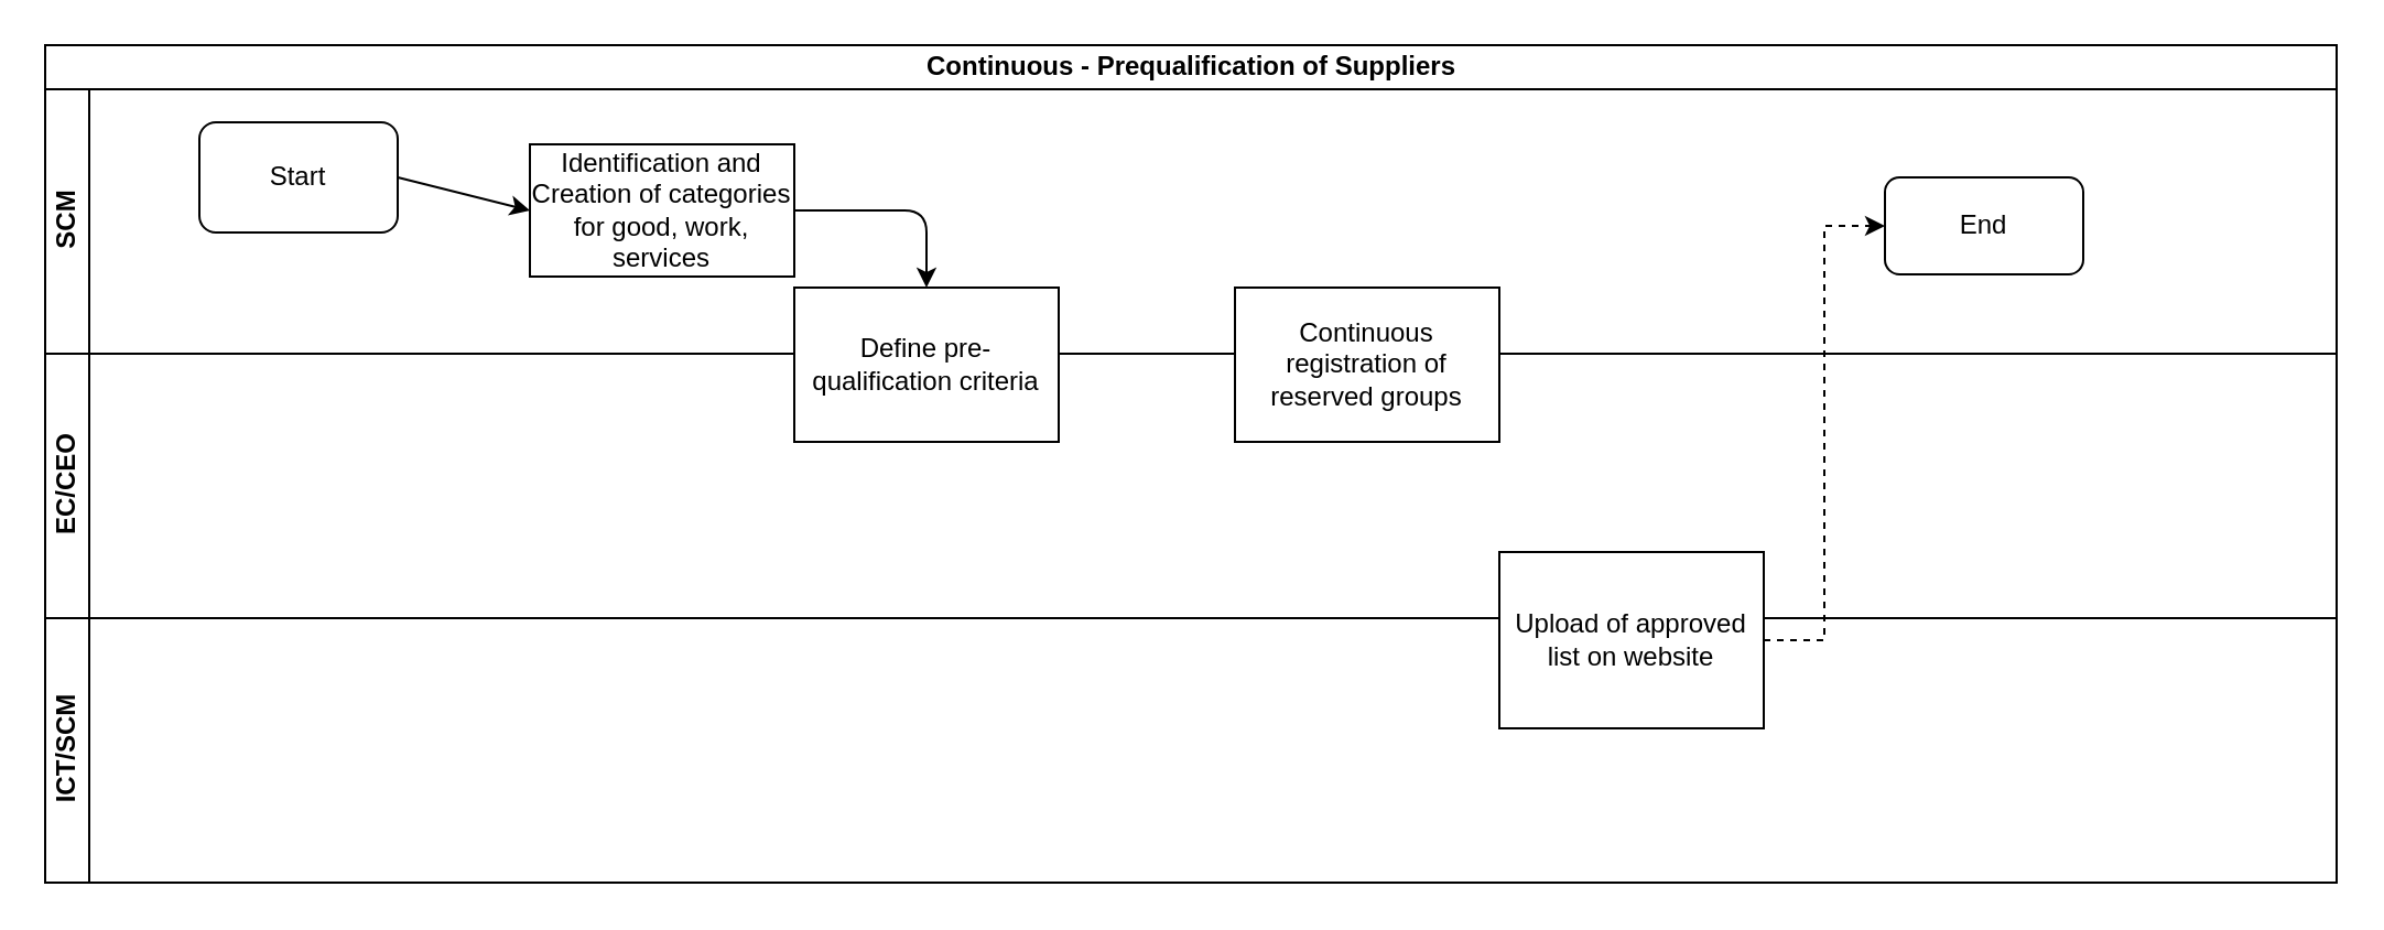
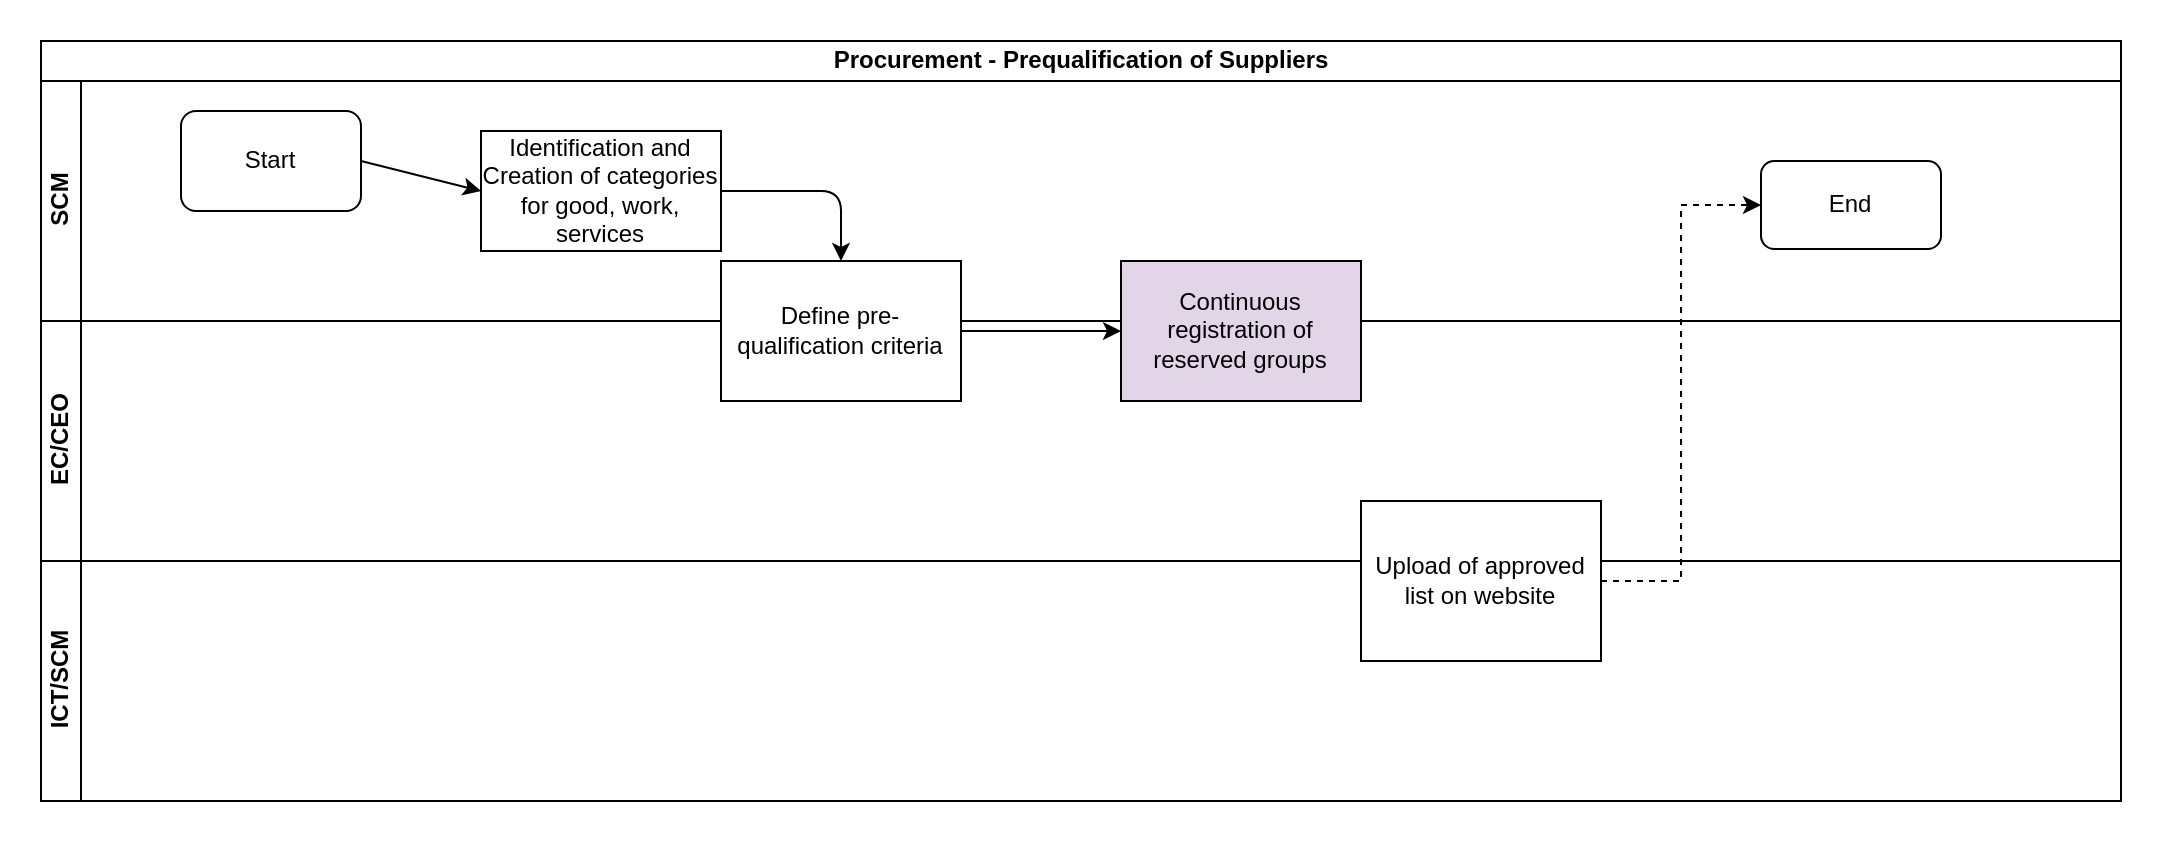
  <mxCell id="0" />
  <mxCell id="1" parent="0" />
- <mxCell id="2" value="Continuous - Prequalification of Suppliers" style="swimlane;html=1;childLayout=stackLayout;resizeParent=1;resizeParentMax=0;horizontal=1;startSize=20;horizontalStack=0;" vertex="1" parent="1"><mxGeometry x="20" y="20" width="1040" height="380" as="geometry"><mxRectangle x="80" y="40" width="280" height="20" as="alternateBounds" /></mxGeometry></mxCell>
+ <mxCell id="2" value="Procurement - Prequalification of Suppliers" style="swimlane;html=1;childLayout=stackLayout;resizeParent=1;resizeParentMax=0;horizontal=1;startSize=20;horizontalStack=0;" vertex="1" parent="1"><mxGeometry x="20" y="20" width="1040" height="380" as="geometry"><mxRectangle x="80" y="40" width="280" height="20" as="alternateBounds" /></mxGeometry></mxCell>
  <mxCell id="3" value="SCM" style="swimlane;html=1;startSize=20;horizontal=0;" vertex="1" parent="2"><mxGeometry y="20" width="1040" height="120" as="geometry" /></mxCell>
- <mxCell id="4" value="End" style="rounded=1;whiteSpace=wrap;html=1;" vertex="1" parent="3"><mxGeometry x="835" y="40" width="90" height="44" as="geometry" /></mxCell>
+ <mxCell id="4" value="End" style="rounded=1;whiteSpace=wrap;html=1;" vertex="1" parent="3"><mxGeometry x="860" y="40" width="90" height="44" as="geometry" /></mxCell>
  <mxCell id="5" value="Start" style="rounded=1;whiteSpace=wrap;html=1;" vertex="1" parent="3"><mxGeometry x="70" y="15" width="90" height="50" as="geometry" /></mxCell>
  <mxCell id="6" value="Identification and Creation of categories for good, work, services" style="rounded=0;whiteSpace=wrap;html=1;" vertex="1" parent="3"><mxGeometry x="220" y="25" width="120" height="60" as="geometry" /></mxCell>
  <mxCell id="7" value="" style="endArrow=classic;html=1;exitX=1;exitY=0.5;exitDx=0;exitDy=0;entryX=0;entryY=0.5;entryDx=0;entryDy=0;" edge="1" parent="3" source="5" target="6"><mxGeometry width="50" height="50" relative="1" as="geometry"><mxPoint x="230" y="220" as="sourcePoint" /><mxPoint x="280" y="170" as="targetPoint" /></mxGeometry></mxCell>
  <mxCell id="8" value="EC/CEO" style="swimlane;html=1;startSize=20;horizontal=0;" vertex="1" parent="2"><mxGeometry y="140" width="1040" height="120" as="geometry" /></mxCell>
  <mxCell id="9" value="ICT/SCM" style="swimlane;html=1;startSize=20;horizontal=0;" vertex="1" parent="2"><mxGeometry y="260" width="1040" height="120" as="geometry" /></mxCell>
  <mxCell id="10" value="Upload of approved list on website" style="whiteSpace=wrap;html=1;rounded=0;" vertex="1" parent="9"><mxGeometry x="660" y="-30" width="120" height="80" as="geometry" /></mxCell>
  <mxCell id="11" value="" style="edgeStyle=orthogonalEdgeStyle;rounded=0;orthogonalLoop=1;jettySize=auto;html=1;entryX=0;entryY=0.5;entryDx=0;entryDy=0;dashed=1;" edge="1" parent="2" source="10" target="4"><mxGeometry relative="1" as="geometry"><mxPoint x="860" y="270" as="targetPoint" /></mxGeometry></mxCell>
+ <mxCell id="12" value="" style="edgeStyle=orthogonalEdgeStyle;rounded=0;orthogonalLoop=1;jettySize=auto;html=1;" edge="1" parent="1" source="13" target="15"><mxGeometry relative="1" as="geometry" /></mxCell>
  <mxCell id="13" value="Define pre-qualification criteria" style="rounded=0;whiteSpace=wrap;html=1;" vertex="1" parent="1"><mxGeometry x="360" y="130" width="120" height="70" as="geometry" /></mxCell>
  <mxCell id="14" value="" style="endArrow=classic;html=1;exitX=1;exitY=0.5;exitDx=0;exitDy=0;entryX=0.5;entryY=0;entryDx=0;entryDy=0;" edge="1" parent="1" source="6" target="13"><mxGeometry width="50" height="50" relative="1" as="geometry"><mxPoint x="250" y="260" as="sourcePoint" /><mxPoint x="300" y="210" as="targetPoint" /><Array as="points"><mxPoint x="420" y="95" /></Array></mxGeometry></mxCell>
- <mxCell id="15" value="Continuous registration of reserved groups" style="whiteSpace=wrap;html=1;rounded=0;" vertex="1" parent="1"><mxGeometry x="560" y="130" width="120" height="70" as="geometry" /></mxCell>
+ <mxCell id="15" value="Continuous registration of reserved groups" style="whiteSpace=wrap;html=1;rounded=0;fillColor=#e1d5e7;" vertex="1" parent="1"><mxGeometry x="560" y="130" width="120" height="70" as="geometry" /></mxCell>
